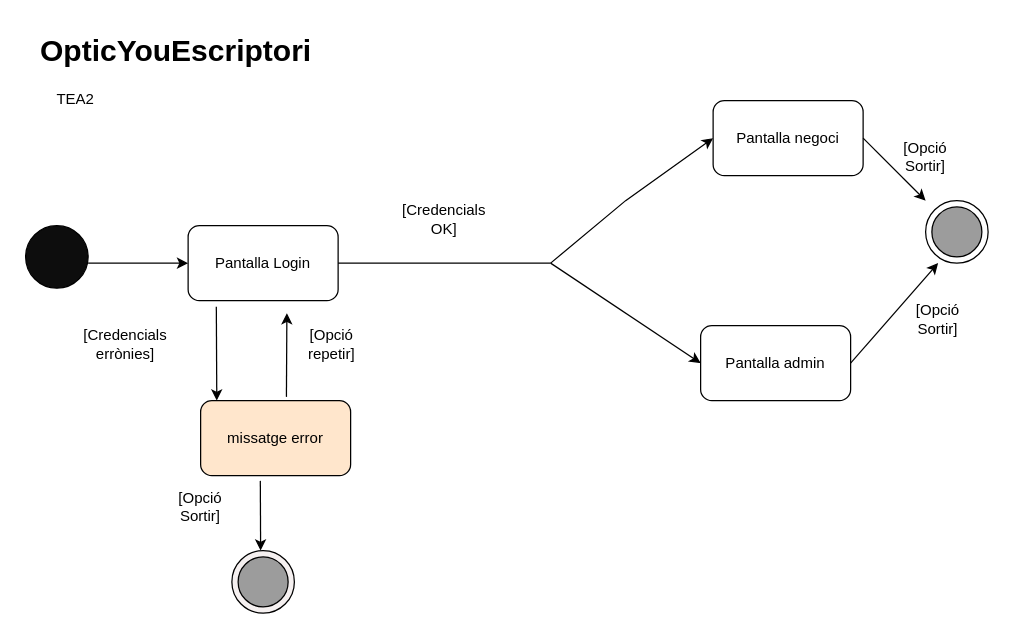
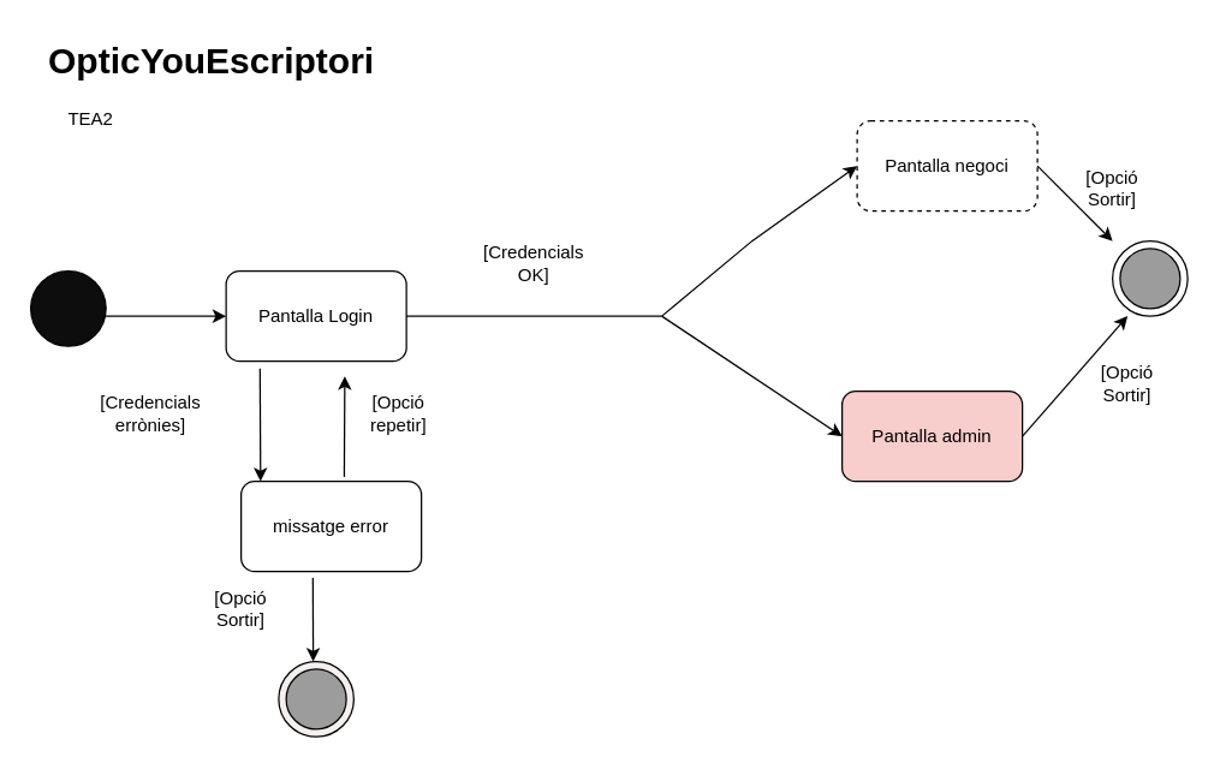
  <mxCell id="0" />
  <mxCell id="1" parent="0" />
  <mxCell id="2" value="" style="ellipse;whiteSpace=wrap;html=1;aspect=fixed;fillColor=#0D0D0D;" vertex="1" parent="1"><mxGeometry x="20" y="180" width="50" height="50" as="geometry" /></mxCell>
  <mxCell id="3" value="" style="endArrow=classic;html=1;rounded=0;" edge="1" parent="1"><mxGeometry width="50" height="50" relative="1" as="geometry"><mxPoint x="70" y="210" as="sourcePoint" /><mxPoint x="150" y="210" as="targetPoint" /><Array as="points"><mxPoint x="100" y="210" /></Array></mxGeometry></mxCell>
  <mxCell id="4" value="Pantalla Login" style="rounded=1;whiteSpace=wrap;html=1;" vertex="1" parent="1"><mxGeometry x="150" y="180" width="120" height="60" as="geometry" /></mxCell>
  <mxCell id="5" value="" style="endArrow=classic;html=1;rounded=0;exitX=0.188;exitY=1.083;exitDx=0;exitDy=0;exitPerimeter=0;" edge="1" parent="1" source="4"><mxGeometry width="50" height="50" relative="1" as="geometry"><mxPoint x="210" y="300" as="sourcePoint" /><mxPoint x="172.927" y="320" as="targetPoint" /></mxGeometry></mxCell>
  <mxCell id="6" value="[Credencials errònies]" style="text;html=1;align=center;verticalAlign=middle;whiteSpace=wrap;rounded=0;" vertex="1" parent="1"><mxGeometry x="70" y="260" width="60" height="30" as="geometry" /></mxCell>
- <mxCell id="7" value="missatge error" style="rounded=1;whiteSpace=wrap;html=1;fillColor=#ffe6cc;" vertex="1" parent="1"><mxGeometry x="160" y="320" width="120" height="60" as="geometry" /></mxCell>
+ <mxCell id="7" value="missatge error" style="rounded=1;whiteSpace=wrap;html=1;" vertex="1" parent="1"><mxGeometry x="160" y="320" width="120" height="60" as="geometry" /></mxCell>
  <mxCell id="8" value="" style="endArrow=classic;html=1;rounded=0;exitX=0.572;exitY=-0.05;exitDx=0;exitDy=0;exitPerimeter=0;" edge="1" parent="1" source="7"><mxGeometry width="50" height="50" relative="1" as="geometry"><mxPoint x="210" y="300" as="sourcePoint" /><mxPoint x="229" y="250" as="targetPoint" /></mxGeometry></mxCell>
  <mxCell id="9" value="" style="endArrow=classic;html=1;rounded=0;exitX=0.398;exitY=1.07;exitDx=0;exitDy=0;exitPerimeter=0;" edge="1" parent="1" source="7"><mxGeometry width="50" height="50" relative="1" as="geometry"><mxPoint x="210" y="410" as="sourcePoint" /><mxPoint x="208" y="440" as="targetPoint" /></mxGeometry></mxCell>
  <mxCell id="10" value="[Opció Sortir]" style="text;html=1;align=center;verticalAlign=middle;whiteSpace=wrap;rounded=0;" vertex="1" parent="1"><mxGeometry x="130" y="390" width="60" height="30" as="geometry" /></mxCell>
  <mxCell id="11" value="" style="ellipse;whiteSpace=wrap;html=1;aspect=fixed;fillStyle=auto;fillColor=light-dark(#f5f0f0, #696969);" vertex="1" parent="1"><mxGeometry x="185" y="440" width="50" height="50" as="geometry" /></mxCell>
  <mxCell id="12" value="" style="ellipse;whiteSpace=wrap;html=1;aspect=fixed;fillColor=light-dark(#9c9c9c, #ededed);" vertex="1" parent="1"><mxGeometry x="190" y="445" width="40" height="40" as="geometry" /></mxCell>
  <mxCell id="13" value="[Opció repetir]" style="text;html=1;align=center;verticalAlign=middle;whiteSpace=wrap;rounded=0;" vertex="1" parent="1"><mxGeometry x="235" y="260" width="60" height="30" as="geometry" /></mxCell>
  <mxCell id="14" value="[Credencials OK]" style="text;html=1;align=center;verticalAlign=middle;whiteSpace=wrap;rounded=0;" vertex="1" parent="1"><mxGeometry x="350" y="160" width="10" height="30" as="geometry" /></mxCell>
  <mxCell id="15" value="" style="endArrow=none;html=1;rounded=0;exitX=1;exitY=0.5;exitDx=0;exitDy=0;" edge="1" parent="1" source="4"><mxGeometry width="50" height="50" relative="1" as="geometry"><mxPoint x="390" y="390" as="sourcePoint" /><mxPoint x="440" y="210" as="targetPoint" /><Array as="points"><mxPoint x="310" y="210" /></Array></mxGeometry></mxCell>
  <mxCell id="16" value="" style="endArrow=classic;html=1;rounded=0;entryX=0;entryY=0.5;entryDx=0;entryDy=0;" edge="1" parent="1" target="18"><mxGeometry width="50" height="50" relative="1" as="geometry"><mxPoint x="440" y="210" as="sourcePoint" /><mxPoint x="520" y="140" as="targetPoint" /><Array as="points"><mxPoint x="500" y="160" /></Array></mxGeometry></mxCell>
  <mxCell id="17" value="" style="endArrow=classic;html=1;rounded=0;" edge="1" parent="1"><mxGeometry width="50" height="50" relative="1" as="geometry"><mxPoint x="440" y="210" as="sourcePoint" /><mxPoint x="560" y="290" as="targetPoint" /><Array as="points" /></mxGeometry></mxCell>
- <mxCell id="18" value="Pantalla negoci" style="rounded=1;whiteSpace=wrap;html=1;" vertex="1" parent="1"><mxGeometry x="570" y="80" width="120" height="60" as="geometry" /></mxCell>
- <mxCell id="19" value="Pantalla admin" style="rounded=1;whiteSpace=wrap;html=1;" vertex="1" parent="1"><mxGeometry x="560" y="260" width="120" height="60" as="geometry" /></mxCell>
+ <mxCell id="18" value="Pantalla negoci" style="rounded=1;whiteSpace=wrap;html=1;dashed=1;" vertex="1" parent="1"><mxGeometry x="570" y="80" width="120" height="60" as="geometry" /></mxCell>
+ <mxCell id="19" value="Pantalla admin" style="rounded=1;whiteSpace=wrap;html=1;fillColor=#f8cecc;" vertex="1" parent="1"><mxGeometry x="560" y="260" width="120" height="60" as="geometry" /></mxCell>
  <mxCell id="20" value="" style="endArrow=classic;html=1;rounded=0;" edge="1" parent="1"><mxGeometry width="50" height="50" relative="1" as="geometry"><mxPoint x="680" y="290" as="sourcePoint" /><mxPoint x="750" y="210" as="targetPoint" /><Array as="points" /></mxGeometry></mxCell>
  <mxCell id="21" value="" style="endArrow=classic;html=1;rounded=0;exitX=1;exitY=0.5;exitDx=0;exitDy=0;" edge="1" parent="1" source="18"><mxGeometry width="50" height="50" relative="1" as="geometry"><mxPoint x="700" y="110" as="sourcePoint" /><mxPoint x="740" y="160" as="targetPoint" /><Array as="points" /></mxGeometry></mxCell>
  <mxCell id="22" value="[Opció Sortir]" style="text;html=1;align=center;verticalAlign=middle;whiteSpace=wrap;rounded=0;" vertex="1" parent="1"><mxGeometry x="710" y="110" width="60" height="30" as="geometry" /></mxCell>
  <mxCell id="23" value="[Opció Sortir]" style="text;html=1;align=center;verticalAlign=middle;whiteSpace=wrap;rounded=0;" vertex="1" parent="1"><mxGeometry x="720" y="240" width="60" height="30" as="geometry" /></mxCell>
  <mxCell id="24" value="" style="ellipse;whiteSpace=wrap;html=1;aspect=fixed;" vertex="1" parent="1"><mxGeometry x="740" y="160" width="50" height="50" as="geometry" /></mxCell>
  <mxCell id="25" value="" style="ellipse;whiteSpace=wrap;html=1;aspect=fixed;fillColor=light-dark(#9c9c9c, #ededed);" vertex="1" parent="1"><mxGeometry x="745" y="165" width="40" height="40" as="geometry" /></mxCell>
  <mxCell id="26" value="&lt;h1 style=&quot;margin-top: 0px;&quot;&gt;OpticYouEscriptori&lt;/h1&gt;&lt;div&gt;&amp;nbsp; &amp;nbsp; TEA2&amp;nbsp;&lt;/div&gt;" style="text;html=1;whiteSpace=wrap;overflow=hidden;rounded=0;" vertex="1" parent="1"><mxGeometry x="30" y="20" width="270" height="120" as="geometry" /></mxCell>
